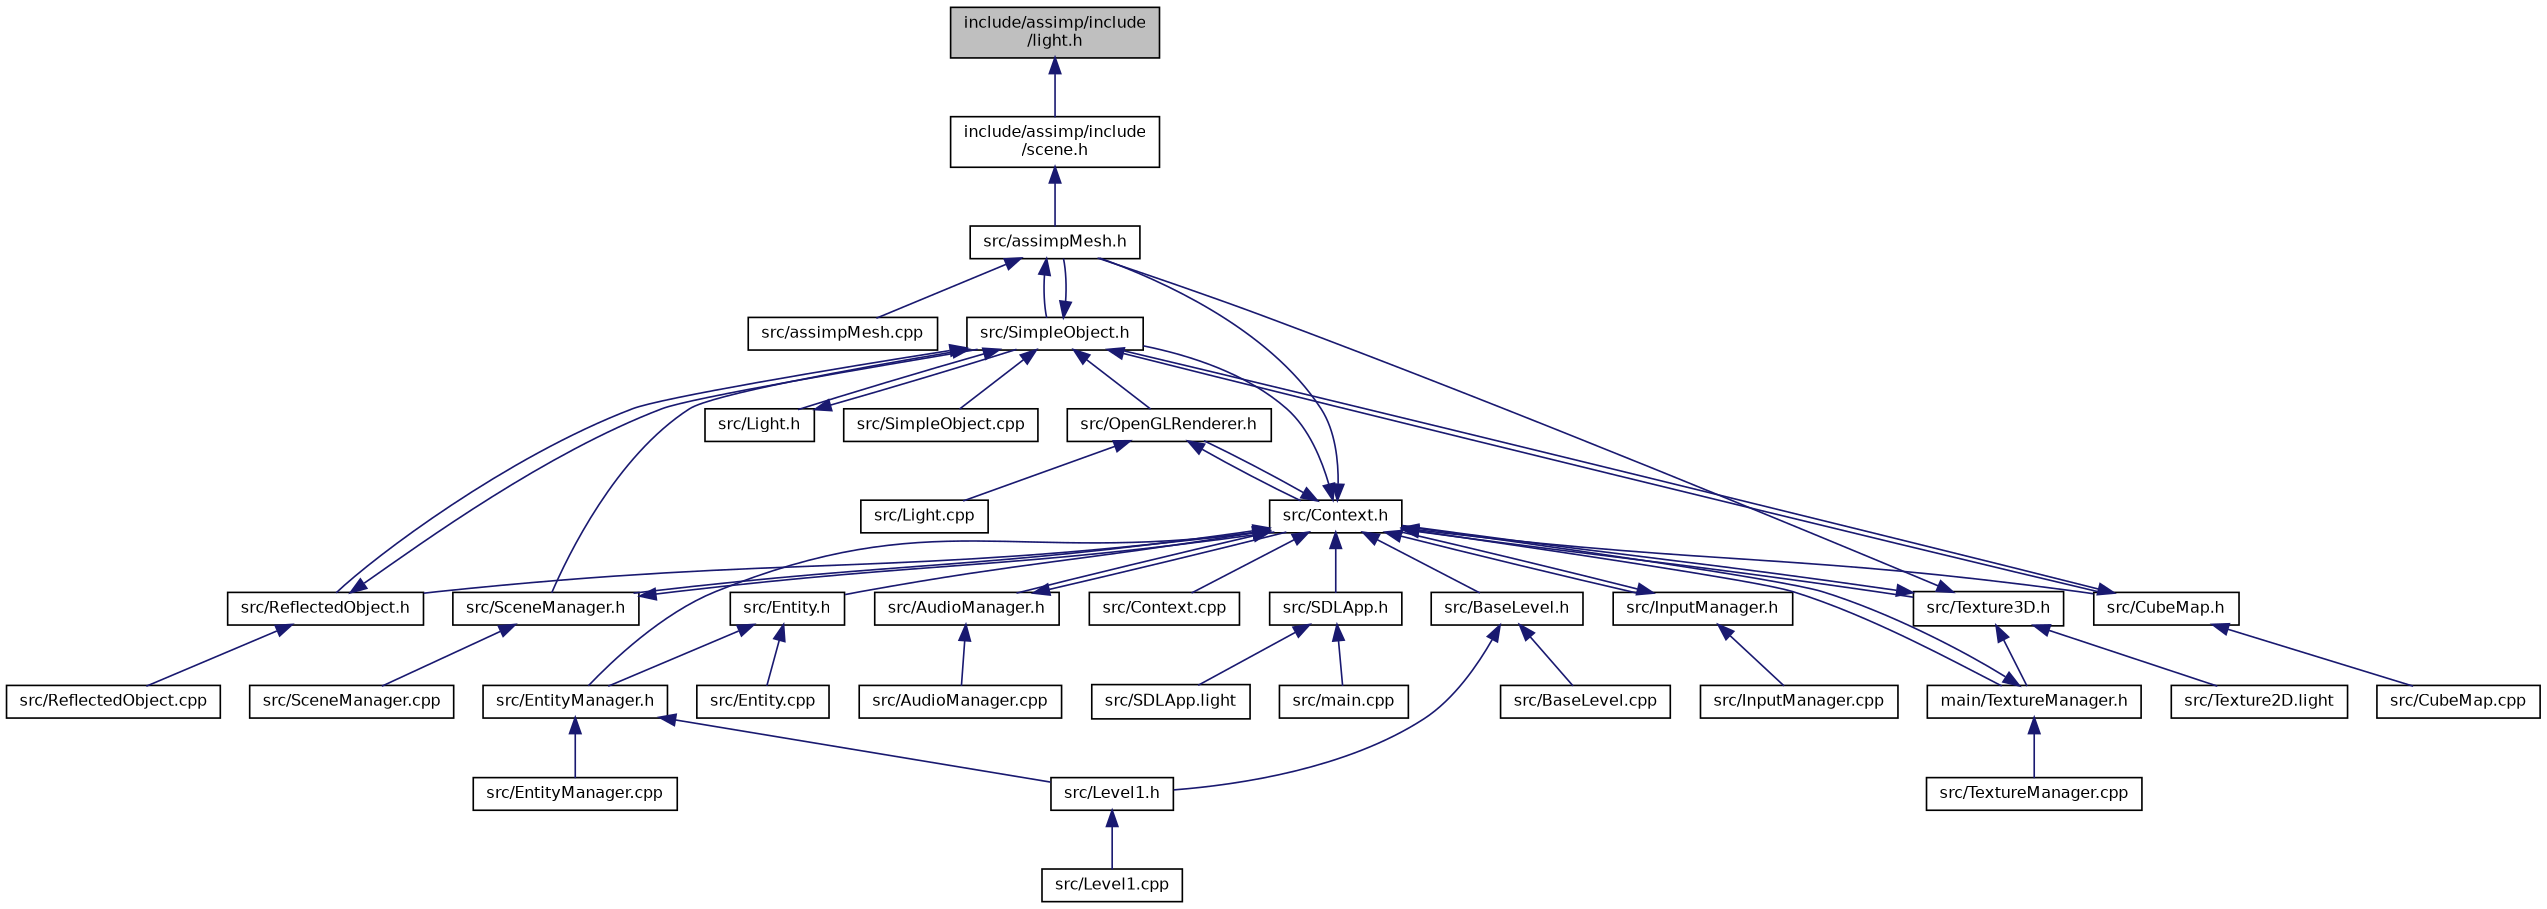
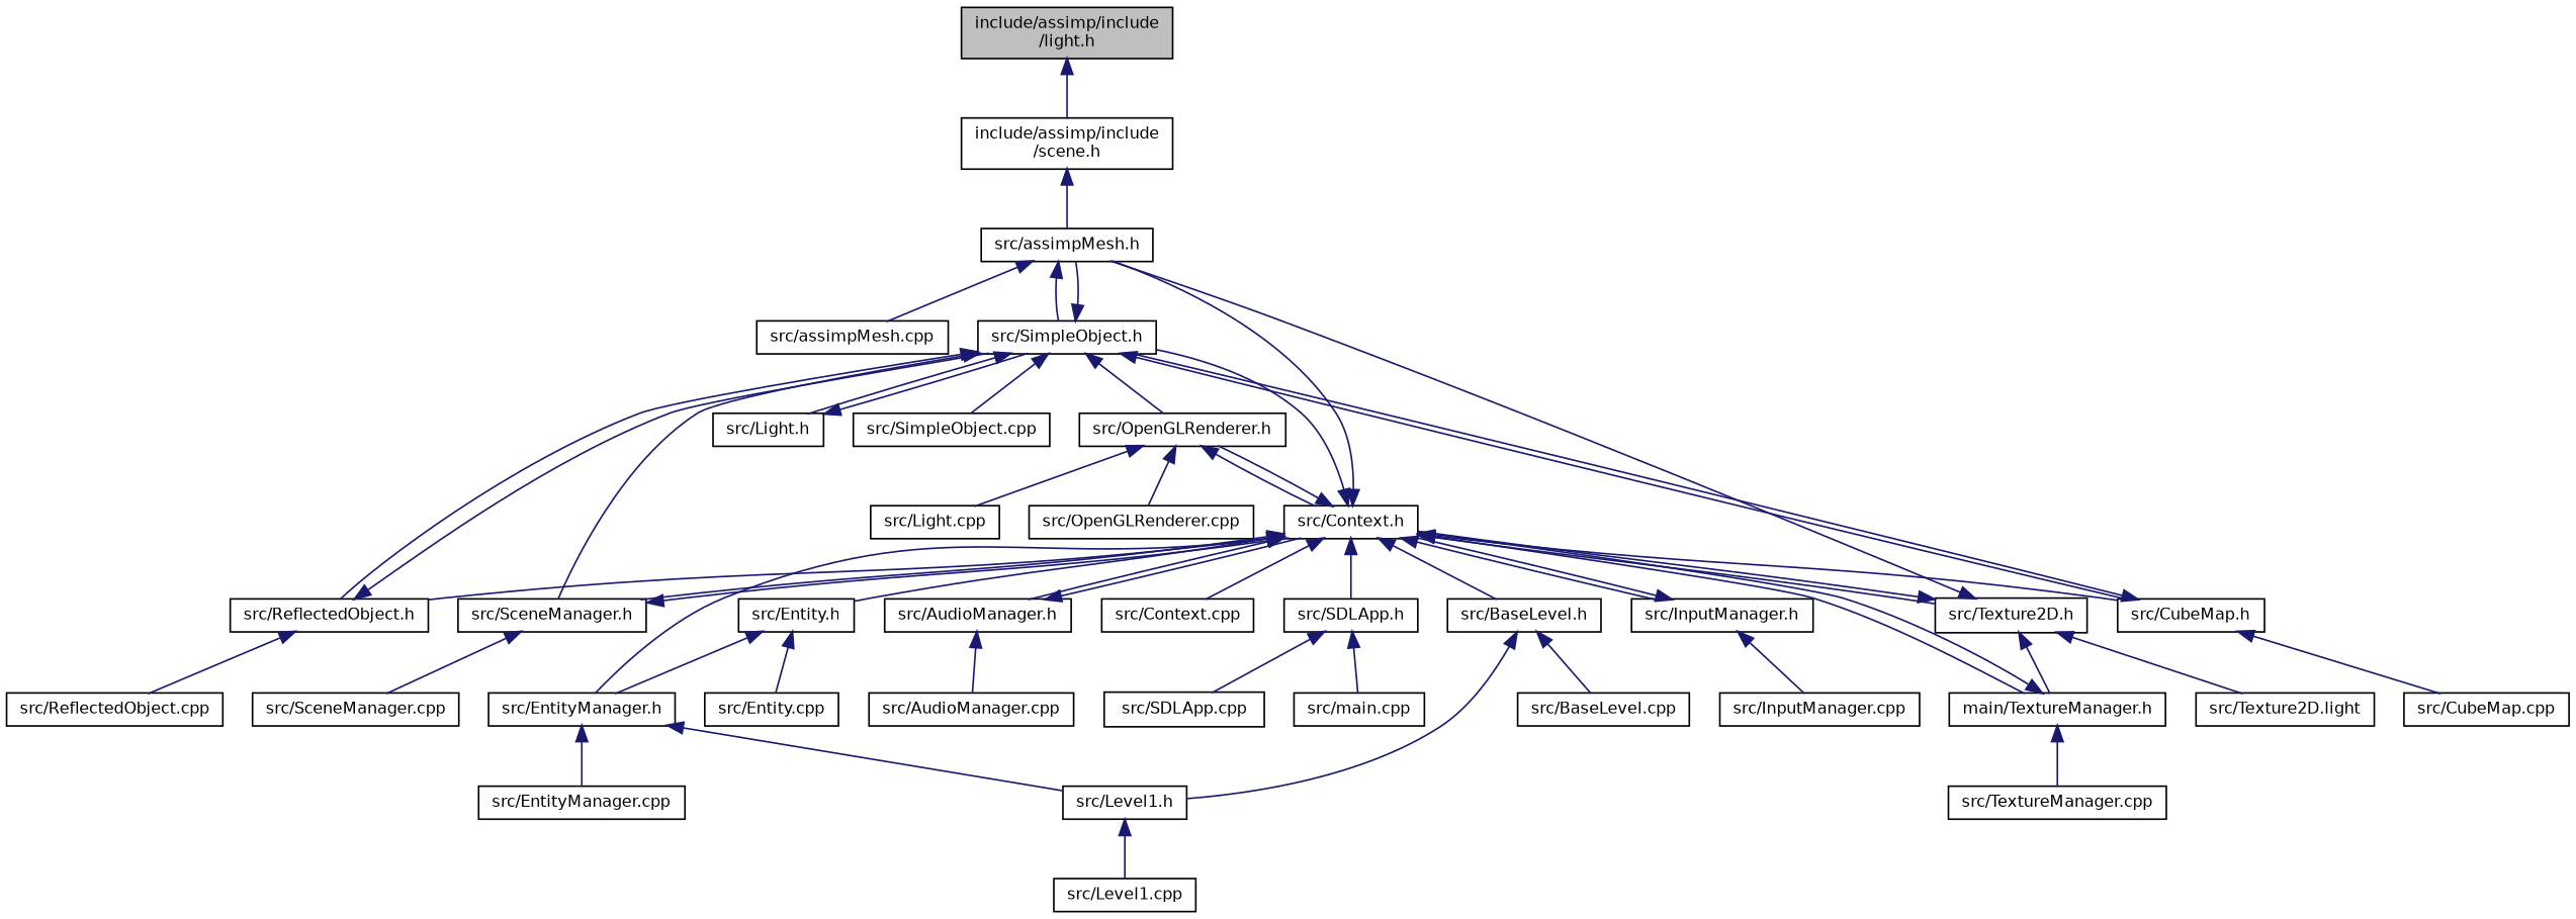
  digraph {
    node [color=black fillcolor=white fontname=Helvetica fontsize=10 shape=record style=filled]
    edge [color=midnightblue dir=back fontname=Helvetica fontsize=10 labelfontname=Helvetica labelfontsize=10 style=solid]
    n1 [fillcolor=grey75 fontcolor=black height=0.2 label="include/assimp/include\l/light.h" width=0.4]
    n2 [height=0.2 label="include/assimp/include\l/scene.h" width=0.4]
    n3 [height=0.2 label="src/assimpMesh.h" width=0.4]
    n4 [height=0.2 label="src/assimpMesh.cpp" width=0.4]
    n5 [height=0.2 label="src/SimpleObject.h" width=0.4]
    n6 [height=0.2 label="src/OpenGLRenderer.h" width=0.4]
    n7 [height=0.2 label="src/CubeMap.h" width=0.4]
    n8 [height=0.2 label="src/ReflectedObject.h" width=0.4]
    n9 [height=0.2 label="src/SceneManager.h" width=0.4]
    n10 [height=0.2 label="src/Light.h" width=0.4]
    n11 [height=0.2 label="src/SimpleObject.cpp" width=0.4]
    n12 [height=0.2 label="src/Context.h" width=0.4]
+   n13 [height=0.2 label="src/OpenGLRenderer.cpp" width=0.4]
    n14 [height=0.2 label="src/Light.cpp" width=0.4]
    n15 [height=0.2 label="src/CubeMap.cpp" width=0.4]
    n16 [height=0.2 label="src/ReflectedObject.cpp" width=0.4]
    n17 [height=0.2 label="src/SceneManager.cpp" width=0.4]
    n18 [height=0.2 label="src/AudioManager.h" width=0.4]
    n19 [height=0.2 label="src/InputManager.h" width=0.4]
    n20 [height=0.2 label="src/BaseLevel.h" width=0.4]
    n21 [height=0.2 label="src/EntityManager.h" width=0.4]
    n22 [height=0.2 label="src/Entity.h" width=0.4]
-   n23 [height=0.2 label="src/Texture3D.h" width=0.4]
+   n23 [height=0.2 label="src/Texture2D.h" width=0.4]
    n24 [height=0.2 label="main/TextureManager.h" width=0.4]
    n25 [height=0.2 label="src/Context.cpp" width=0.4]
    n26 [height=0.2 label="src/SDLApp.h" width=0.4]
    n27 [height=0.2 label="src/AudioManager.cpp" width=0.4]
    n28 [height=0.2 label="src/InputManager.cpp" width=0.4]
    n29 [height=0.2 label="src/Level1.h" width=0.4]
    n30 [height=0.2 label="src/BaseLevel.cpp" width=0.4]
    n31 [height=0.2 label="src/EntityManager.cpp" width=0.4]
    n32 [height=0.2 label="src/Entity.cpp" width=0.4]
    n33 [height=0.2 label="src/Texture2D.light" width=0.4]
    n34 [height=0.2 label="src/TextureManager.cpp" width=0.4]
    n35 [height=0.2 label="src/main.cpp" width=0.4]
-   n36 [height=0.2 label="src/SDLApp.light" width=0.4]
+   n36 [height=0.2 label="src/SDLApp.cpp" width=0.4]
    n37 [height=0.2 label="src/Level1.cpp" width=0.4]
    n1 -> n2
    n2 -> n3
    n3 -> n4
    n3 -> n5
    n5 -> n3
    n5 -> n6
    n5 -> n7
    n5 -> n8
    n5 -> n9
    n5 -> n10
    n5 -> n11
    n6 -> n12
+   n6 -> n13
    n6 -> n14
    n7 -> n5
    n7 -> n15
    n8 -> n5
    n8 -> n16
    n9 -> n12
    n9 -> n17
    n10 -> n5
    n12 -> n3
    n12 -> n5
    n12 -> n6
    n12 -> n7
    n12 -> n8
    n12 -> n9
    n12 -> n18
    n12 -> n19
    n12 -> n20
    n12 -> n21
    n12 -> n22
    n12 -> n23
    n12 -> n24
    n12 -> n25
    n12 -> n26
    n18 -> n12
    n18 -> n27
    n19 -> n12
    n19 -> n28
    n20 -> n29
    n20 -> n30
    n21 -> n29
    n21 -> n31
    n22 -> n21
    n22 -> n32
    n23 -> n3
    n23 -> n12
    n23 -> n24
    n23 -> n33
    n24 -> n12
    n24 -> n34
    n26 -> n35
    n26 -> n36
    n29 -> n37
  }
